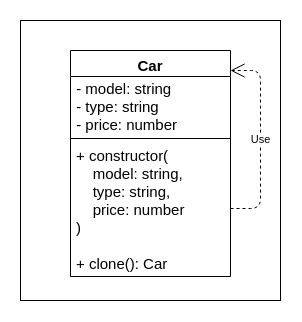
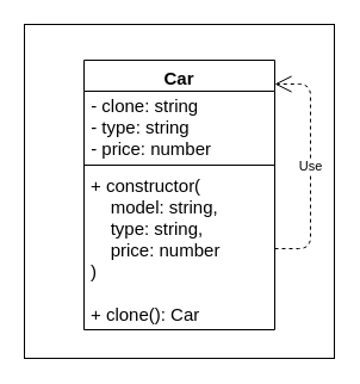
  <mxCell id="0" />
  <mxCell id="1" parent="0" />
  <mxCell id="2" value="" style="rounded=0;whiteSpace=wrap;html=1;" parent="1" vertex="1"><mxGeometry x="20" y="20" width="260" height="280" as="geometry" /></mxCell>
  <mxCell id="3" value="Car" style="swimlane;fontStyle=1;align=center;verticalAlign=top;childLayout=stackLayout;horizontal=1;startSize=26;horizontalStack=0;resizeParent=1;resizeParentMax=0;resizeLast=0;collapsible=1;marginBottom=0;fontSize=15;" parent="1" vertex="1"><mxGeometry x="70" y="50" width="160" height="226" as="geometry" /></mxCell>
- <mxCell id="4" value="&amp;nbsp;- model: string&lt;br&gt;&amp;nbsp;- type: string&lt;br&gt;&amp;nbsp;- price: number" style="text;html=1;align=left;verticalAlign=middle;resizable=0;points=[];autosize=1;strokeColor=none;fillColor=none;fontSize=15;" parent="3" vertex="1"><mxGeometry y="26" width="160" height="60" as="geometry" /></mxCell>
+ <mxCell id="4" value="&amp;nbsp;- clone: string&lt;br&gt;&amp;nbsp;- type: string&lt;br&gt;&amp;nbsp;- price: number" style="text;html=1;align=left;verticalAlign=middle;resizable=0;points=[];autosize=1;strokeColor=none;fillColor=none;fontSize=15;" parent="3" vertex="1"><mxGeometry y="26" width="160" height="60" as="geometry" /></mxCell>
  <mxCell id="5" value="" style="line;strokeWidth=1;fillColor=none;align=left;verticalAlign=middle;spacingTop=-1;spacingLeft=3;spacingRight=3;rotatable=0;labelPosition=right;points=[];portConstraint=eastwest;fontSize=15;" parent="3" vertex="1"><mxGeometry y="86" width="160" height="4" as="geometry" /></mxCell>
  <mxCell id="6" value="+ constructor(&#10;    model: string,&#10;    type: string,&#10;    price: number&#10;) &#10;&#10;+ clone(): Car" style="text;strokeColor=none;fillColor=none;align=left;verticalAlign=top;spacingLeft=4;spacingRight=4;overflow=hidden;rotatable=0;points=[[0,0.5],[1,0.5]];portConstraint=eastwest;fontSize=15;" parent="3" vertex="1"><mxGeometry y="90" width="160" height="136" as="geometry" /></mxCell>
  <mxCell id="7" value="Use" style="endArrow=open;endSize=12;dashed=1;html=1;exitX=1;exitY=0.5;exitDx=0;exitDy=0;edgeStyle=orthogonalEdgeStyle;" edge="1" parent="3" source="6" target="3"><mxGeometry width="160" relative="1" as="geometry"><mxPoint x="270" y="450" as="sourcePoint" /><mxPoint x="260" y="20" as="targetPoint" /><Array as="points"><mxPoint x="190" y="158" /><mxPoint x="190" y="20" /></Array></mxGeometry></mxCell>
